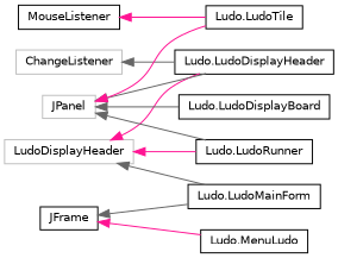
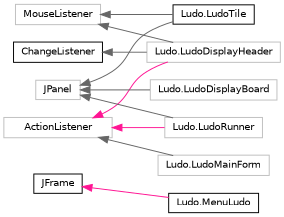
  digraph {
    rankdir=LR
    node [color=black fillcolor=white fontname=Helvetica fontsize=10 shape=record style=filled]
    edge [color=gray40 dir=back fontname=Helvetica fontsize=10 labelfontname=Helvetica labelfontsize=10 style=solid]
-   n1 [color=grey75 height=0.2 label=LudoDisplayHeader width=0.4]
-   n2 [height=0.2 label="Ludo.LudoDisplayHeader" width=0.4]
-   n3 [height=0.2 label="Ludo.LudoMainForm" width=0.4]
-   n4 [height=0.2 label="Ludo.LudoRunner" width=0.4]
+   n1 [color=grey75 height=0.2 label=ActionListener width=0.4]
+   n2 [color=grey75 height=0.2 label="Ludo.LudoDisplayHeader" width=0.4]
+   n3 [color=grey75 height=0.2 label="Ludo.LudoMainForm" width=0.4]
+   n4 [color=grey75 height=0.2 label="Ludo.LudoRunner" width=0.4]
    n5 [height=0.2 label="Ludo.MenuLudo" width=0.4]
-   n6 [color=grey75 height=0.2 label=ChangeListener width=0.4]
+   n6 [height=0.2 label=ChangeListener width=0.4]
    n7 [color=grey75 height=0.2 label=JPanel width=0.4]
-   n8 [height=0.2 label="Ludo.LudoDisplayBoard" width=0.4]
+   n8 [color=grey75 height=0.2 label="Ludo.LudoDisplayBoard" width=0.4]
    n9 [height=0.2 label="Ludo.LudoTile" width=0.4]
-   n10 [height=0.2 label=MouseListener width=0.4]
+   n10 [color=grey75 height=0.2 label=MouseListener width=0.4]
    n11 [height=0.2 label=JFrame width=0.4]
    n1 -> n2 [color=deeppink]
    n1 -> n3
    n1 -> n4 [color=deeppink]
    n6 -> n2
-   n7 -> n2
+   n10 -> n2
    n7 -> n4
    n7 -> n8
-   n7 -> n9 [color=deeppink]
-   n10 -> n9 [color=deeppink]
-   n11 -> n3
+   n7 -> n9
+   n10 -> n9
    n11 -> n5 [color=deeppink]
  }
